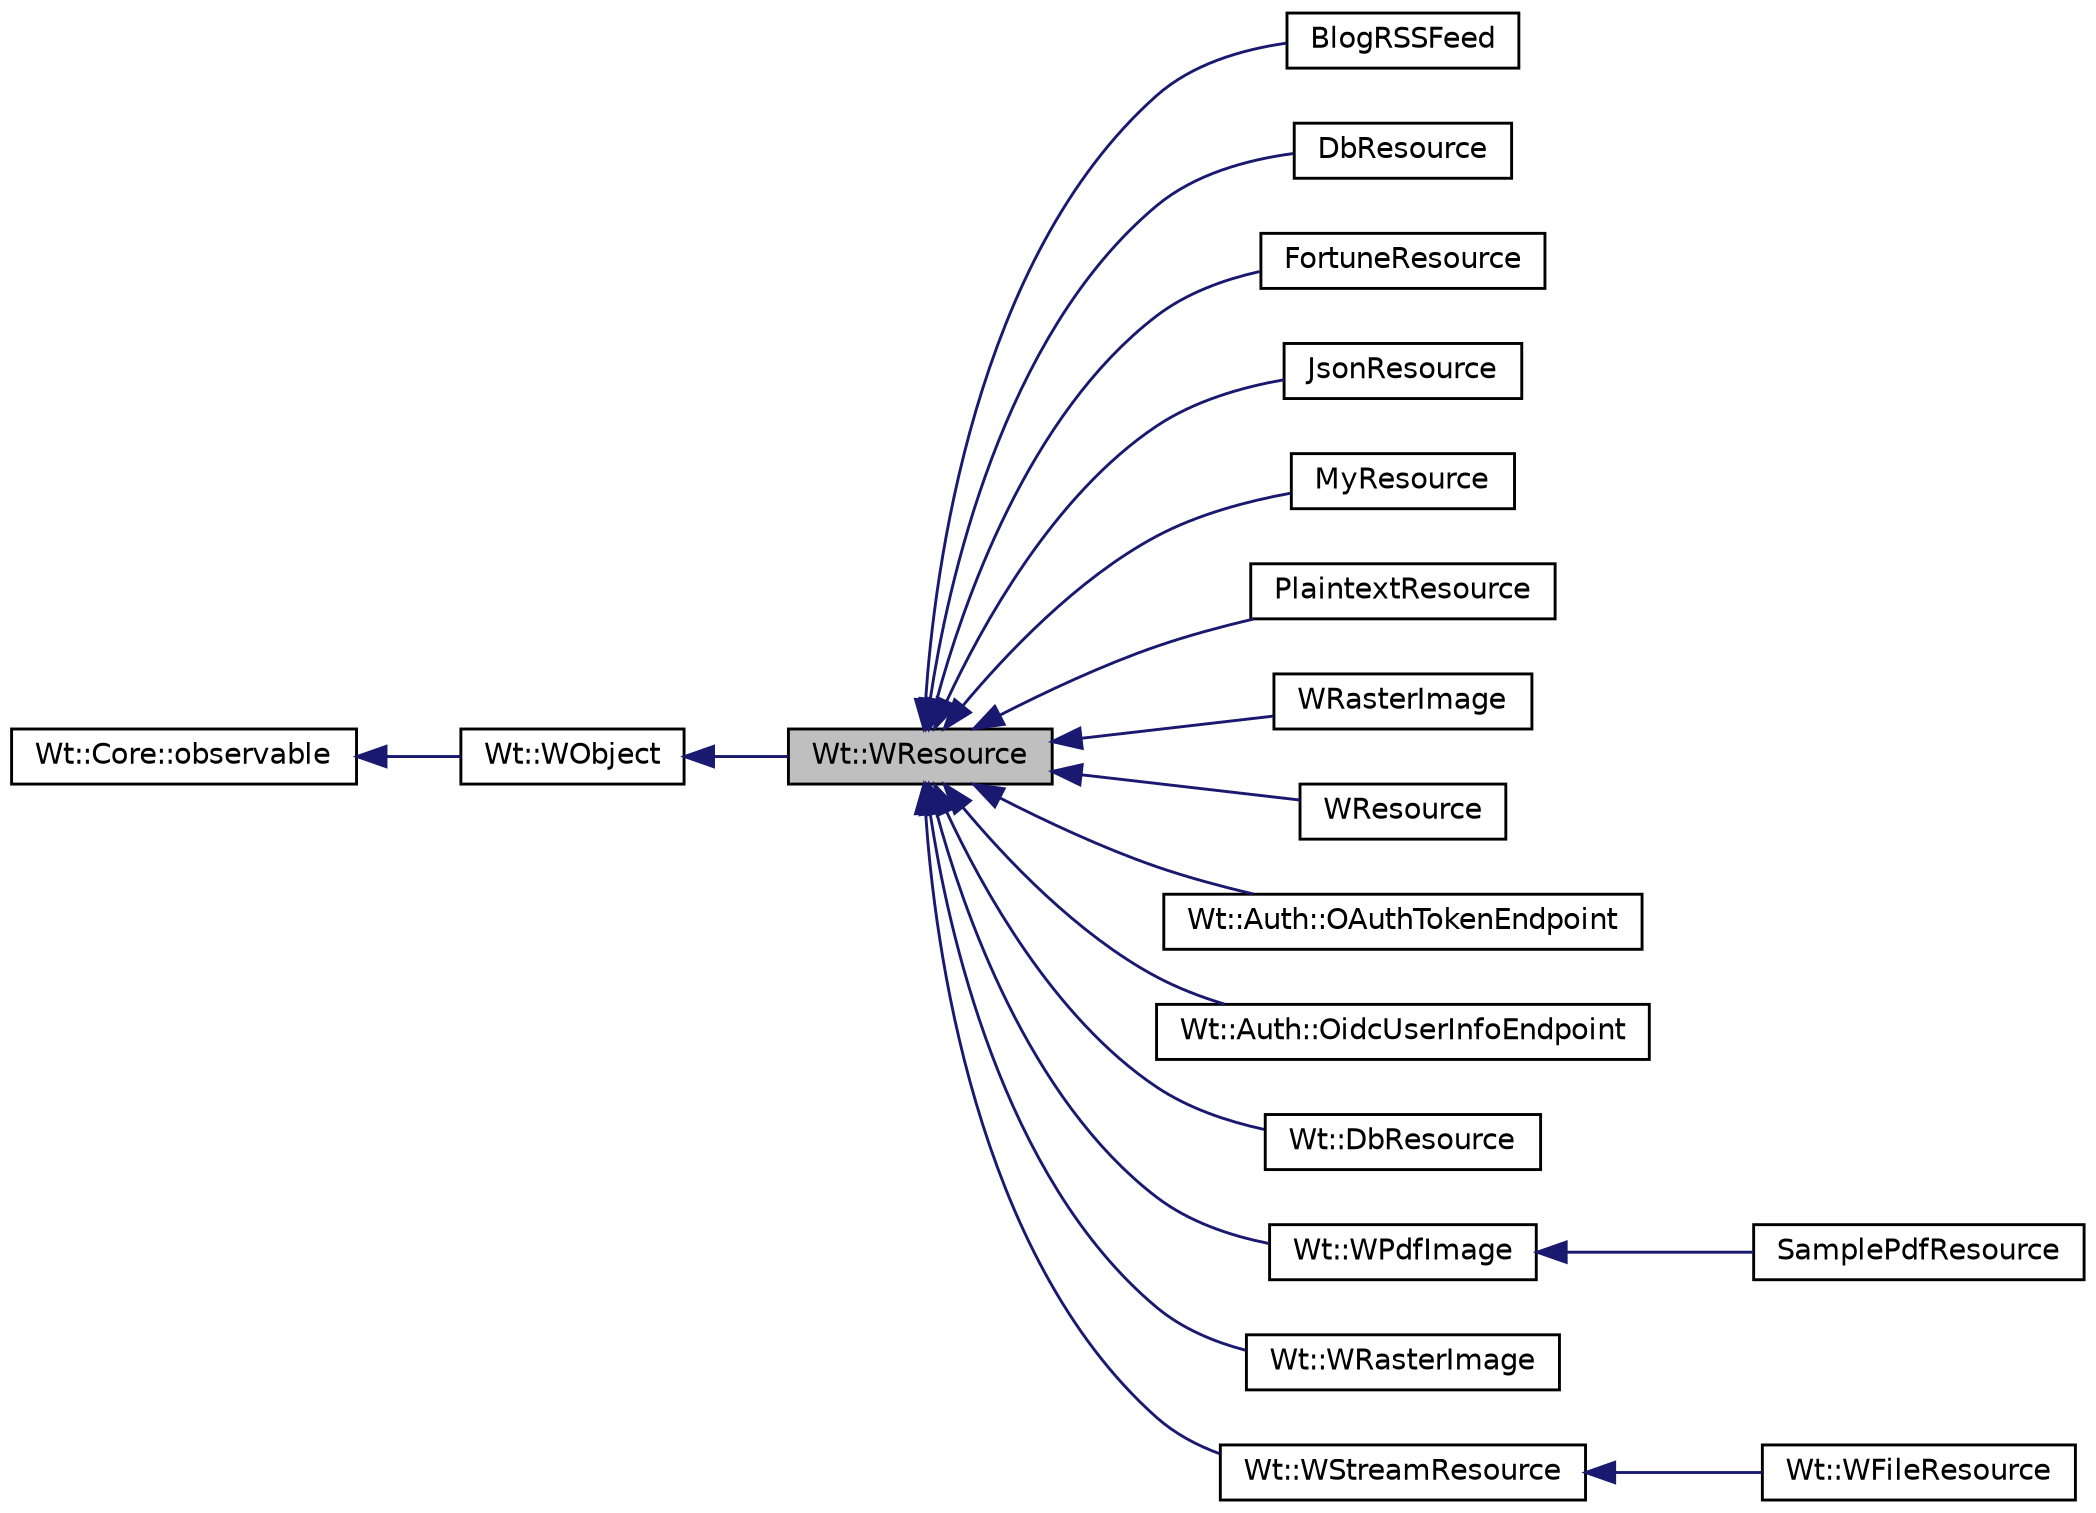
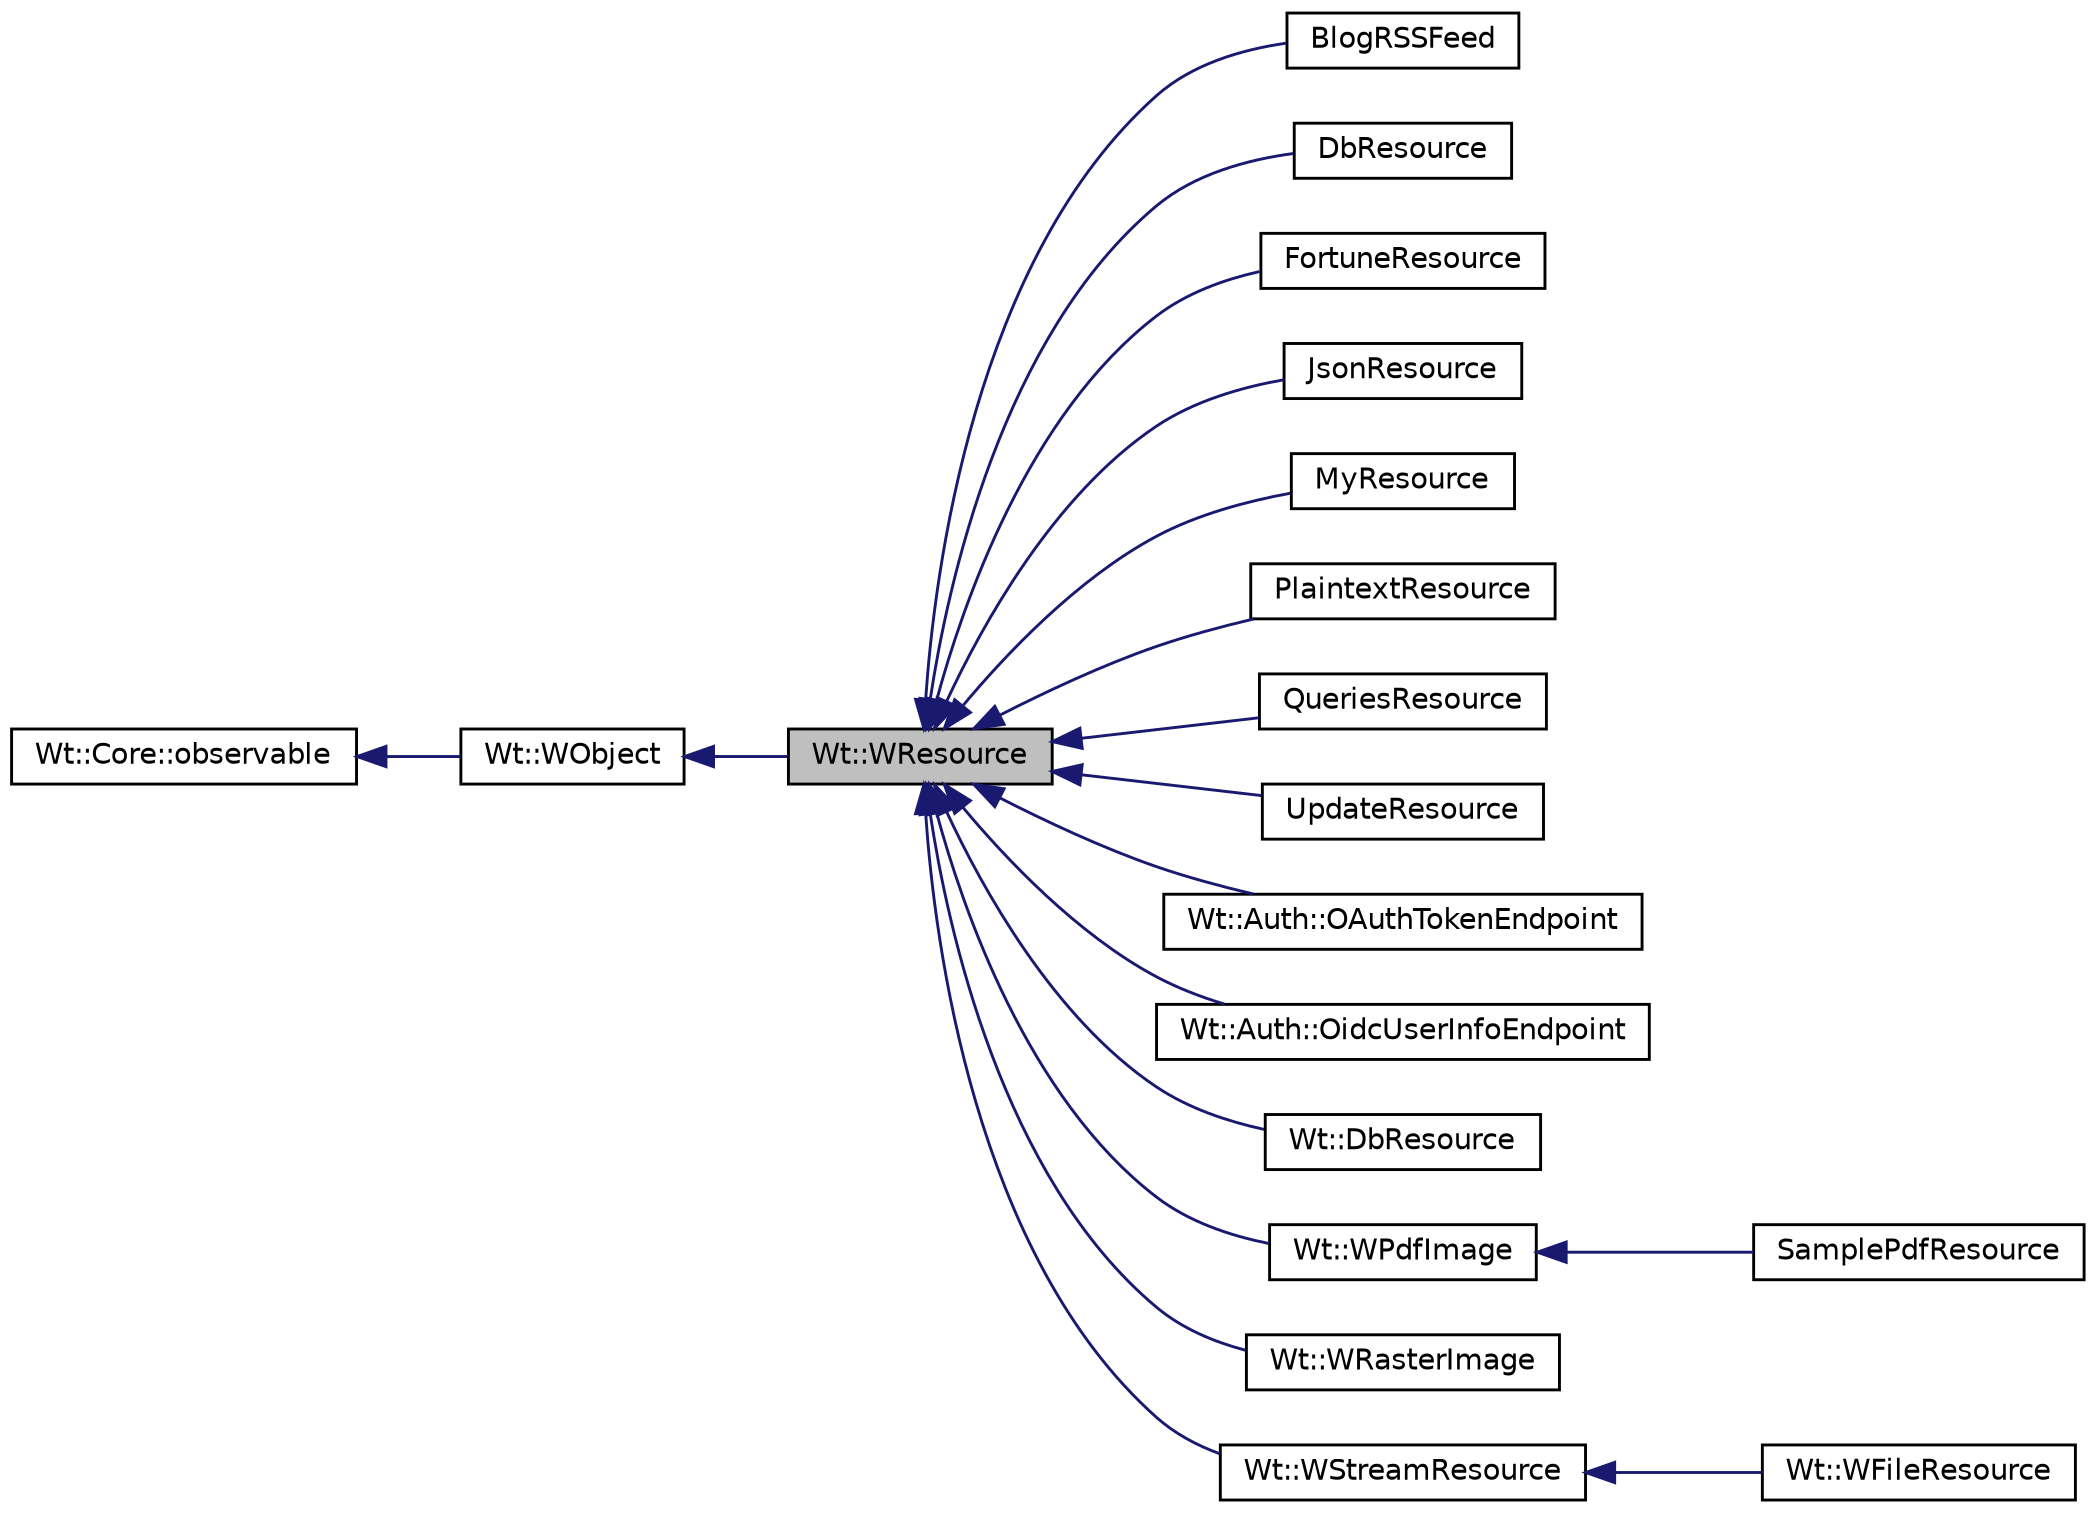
  digraph {
    rankdir=LR
    node [color=black fillcolor=white fontname=Helvetica fontsize=10 shape=record style=filled]
    edge [color=midnightblue dir=back fontname=Helvetica fontsize=10 labelfontname=Helvetica labelfontsize=10 style=solid]
    n1 [fillcolor=grey75 fontcolor=black height=0.2 label="Wt::WResource" width=0.4]
    n2 [height=0.2 label=BlogRSSFeed width=0.4]
    n3 [height=0.2 label=DbResource width=0.4]
    n4 [height=0.2 label=FortuneResource width=0.4]
    n5 [height=0.2 label=JsonResource width=0.4]
    n6 [height=0.2 label=MyResource width=0.4]
    n7 [height=0.2 label=PlaintextResource width=0.4]
-   n8 [height=0.2 label=WRasterImage width=0.4]
-   n9 [height=0.2 label=WResource width=0.4]
+   n8 [height=0.2 label=QueriesResource width=0.4]
+   n9 [height=0.2 label=UpdateResource width=0.4]
    n10 [height=0.2 label="Wt::Auth::OAuthTokenEndpoint" width=0.4]
    n11 [height=0.2 label="Wt::Auth::OidcUserInfoEndpoint" width=0.4]
    n12 [height=0.2 label="Wt::DbResource" width=0.4]
    n13 [height=0.2 label="Wt::WPdfImage" width=0.4]
    n14 [height=0.2 label="Wt::WRasterImage" width=0.4]
    n15 [height=0.2 label="Wt::WStreamResource" width=0.4]
    n16 [height=0.2 label=SamplePdfResource width=0.4]
    n17 [height=0.2 label="Wt::WFileResource" width=0.4]
    n18 [height=0.2 label="Wt::WObject" width=0.4]
    n19 [height=0.2 label="Wt::Core::observable" width=0.4]
    n1 -> n2
    n1 -> n3
    n1 -> n4
    n1 -> n5
    n1 -> n6
    n1 -> n7
    n1 -> n8
    n1 -> n9
    n1 -> n10
    n1 -> n11
    n1 -> n12
    n1 -> n13
    n1 -> n14
    n1 -> n15
    n13 -> n16
    n15 -> n17
    n18 -> n1
    n19 -> n18
  }
